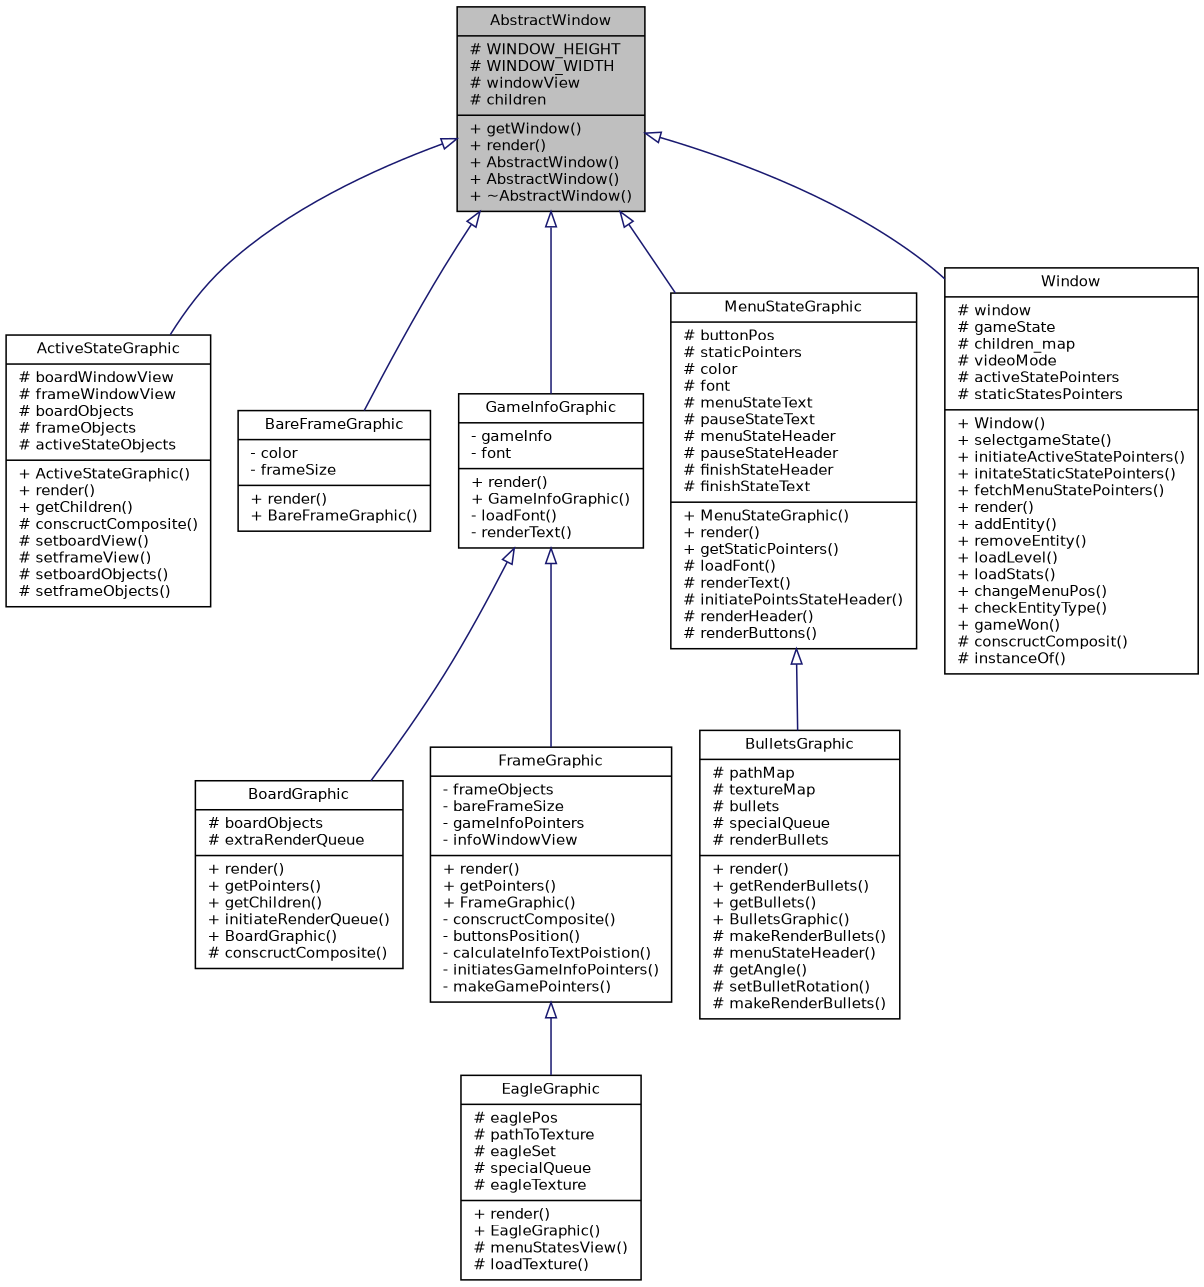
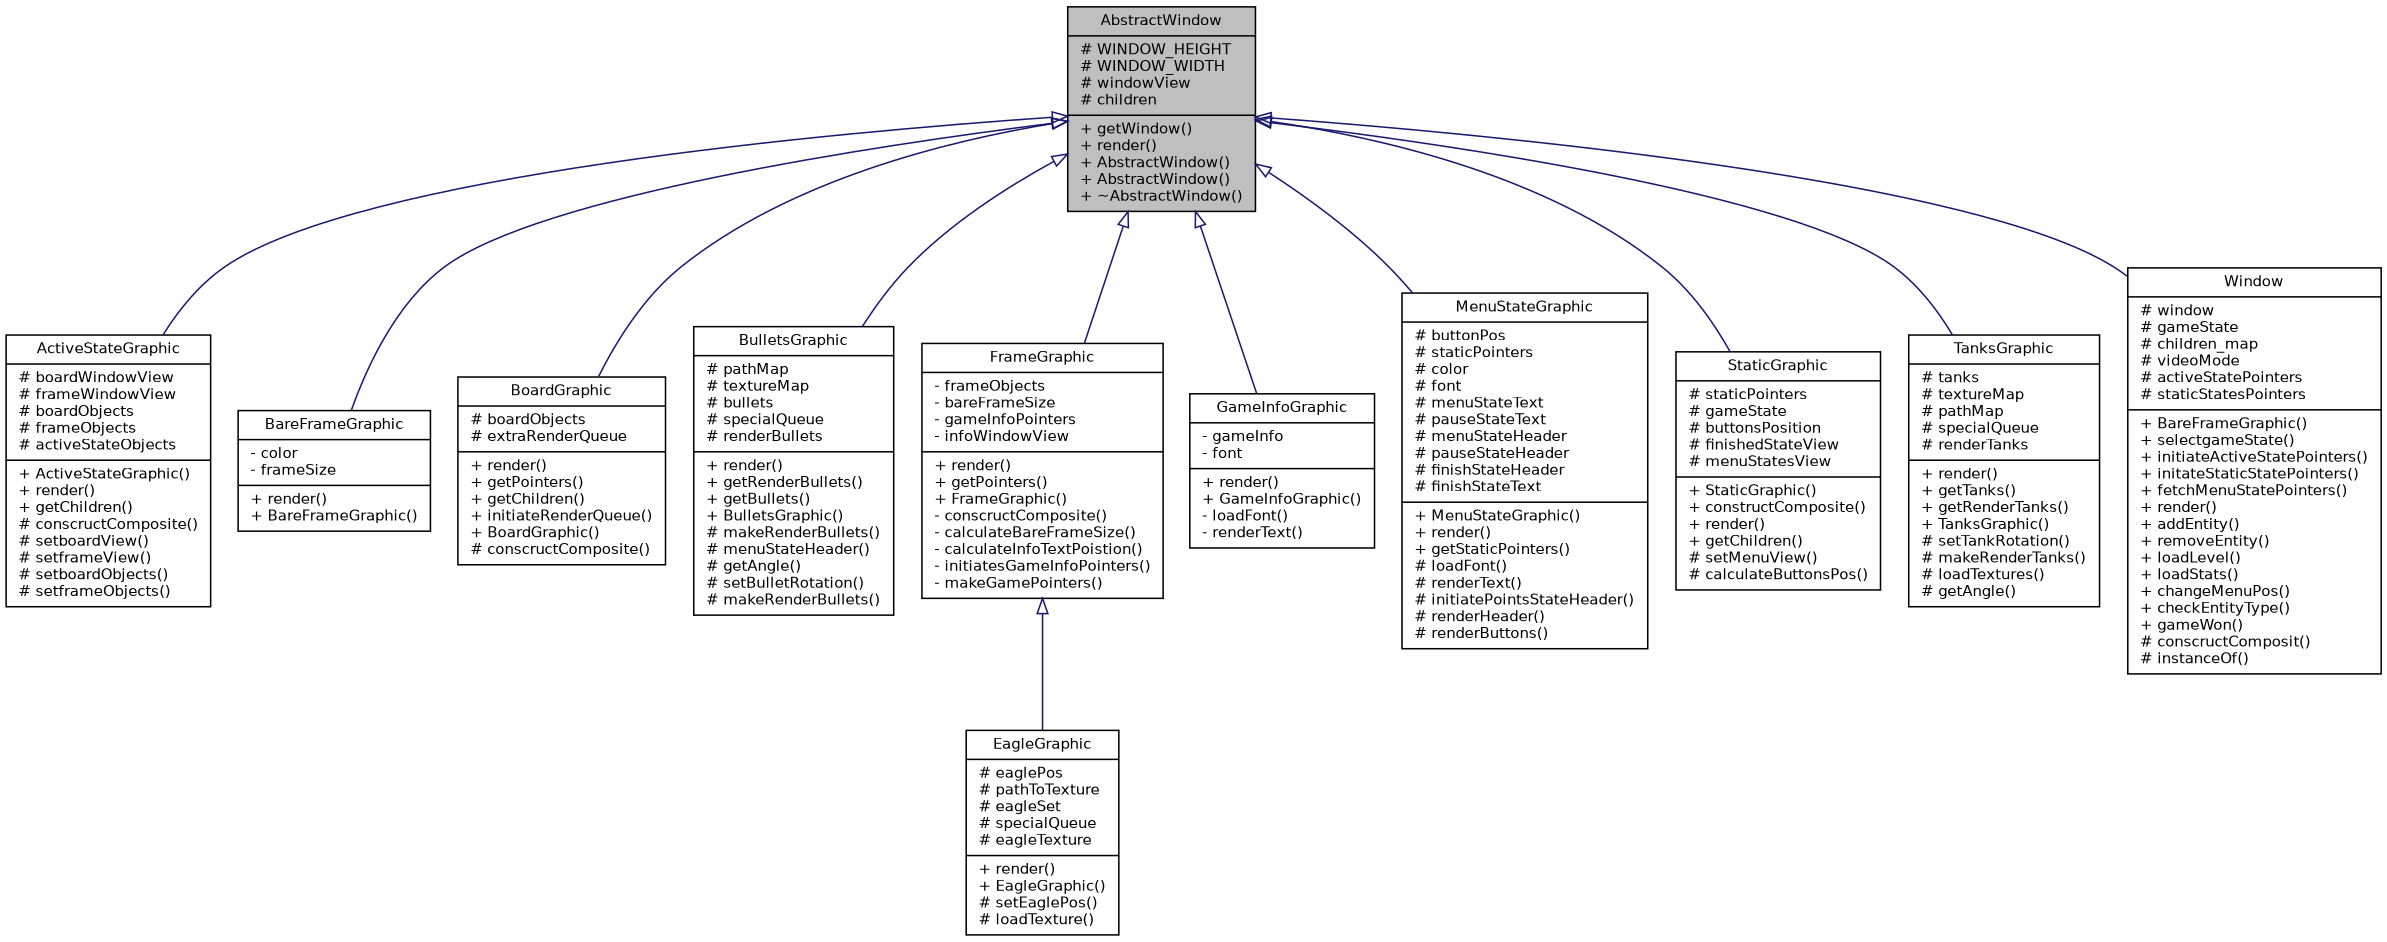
  digraph {
    node [color=black fontname=Helvetica fontsize=10 shape=record]
    edge [arrowtail=onormal color=midnightblue dir=back fontname=Helvetica fontsize=10 labelfontname=Helvetica labelfontsize=10 style=solid]
    n1 [fillcolor=grey75 fontcolor=black height=0.2 label="{AbstractWindow\n|# WINDOW_HEIGHT\l# WINDOW_WIDTH\l# windowView\l# children\l|+ getWindow()\l+ render()\l+ AbstractWindow()\l+ AbstractWindow()\l+ ~AbstractWindow()\l}" style=filled width=0.4]
    n2 [height=0.2 label="{ActiveStateGraphic\n|# boardWindowView\l# frameWindowView\l# boardObjects\l# frameObjects\l# activeStateObjects\l|+ ActiveStateGraphic()\l+ render()\l+ getChildren()\l# conscructComposite()\l# setboardView()\l# setframeView()\l# setboardObjects()\l# setframeObjects()\l}" width=0.4]
    n3 [height=0.2 label="{BareFrameGraphic\n|- color\l- frameSize\l|+ render()\l+ BareFrameGraphic()\l}" width=0.4]
    n4 [height=0.2 label="{BoardGraphic\n|# boardObjects\l# extraRenderQueue\l|+ render()\l+ getPointers()\l+ getChildren()\l+ initiateRenderQueue()\l+ BoardGraphic()\l# conscructComposite()\l}" width=0.4]
    n5 [height=0.2 label="{BulletsGraphic\n|# pathMap\l# textureMap\l# bullets\l# specialQueue\l# renderBullets\l|+ render()\l+ getRenderBullets()\l+ getBullets()\l+ BulletsGraphic()\l# makeRenderBullets()\l# menuStateHeader()\l# getAngle()\l# setBulletRotation()\l# makeRenderBullets()\l}" width=0.4]
-   n6 [height=0.2 label="{FrameGraphic\n|- frameObjects\l- bareFrameSize\l- gameInfoPointers\l- infoWindowView\l|+ render()\l+ getPointers()\l+ FrameGraphic()\l- conscructComposite()\l- buttonsPosition()\l- calculateInfoTextPoistion()\l- initiatesGameInfoPointers()\l- makeGamePointers()\l}" width=0.4]
+   n6 [height=0.2 label="{FrameGraphic\n|- frameObjects\l- bareFrameSize\l- gameInfoPointers\l- infoWindowView\l|+ render()\l+ getPointers()\l+ FrameGraphic()\l- conscructComposite()\l- calculateBareFrameSize()\l- calculateInfoTextPoistion()\l- initiatesGameInfoPointers()\l- makeGamePointers()\l}" width=0.4]
    n7 [height=0.2 label="{GameInfoGraphic\n|- gameInfo\l- font\l|+ render()\l+ GameInfoGraphic()\l- loadFont()\l- renderText()\l}" width=0.4]
    n8 [height=0.2 label="{MenuStateGraphic\n|# buttonPos\l# staticPointers\l# color\l# font\l# menuStateText\l# pauseStateText\l# menuStateHeader\l# pauseStateHeader\l# finishStateHeader\l# finishStateText\l|+ MenuStateGraphic()\l+ render()\l+ getStaticPointers()\l# loadFont()\l# renderText()\l# initiatePointsStateHeader()\l# renderHeader()\l# renderButtons()\l}" width=0.4]
-   n11 [height=0.2 label="{Window\n|# window\l# gameState\l# children_map\l# videoMode\l# activeStatePointers\l# staticStatesPointers\l|+ Window()\l+ selectgameState()\l+ initiateActiveStatePointers()\l+ initateStaticStatePointers()\l+ fetchMenuStatePointers()\l+ render()\l+ addEntity()\l+ removeEntity()\l+ loadLevel()\l+ loadStats()\l+ changeMenuPos()\l+ checkEntityType()\l+ gameWon()\l# conscructComposit()\l# instanceOf()\l}" width=0.4]
-   n12 [height=0.2 label="{EagleGraphic\n|# eaglePos\l# pathToTexture\l# eagleSet\l# specialQueue\l# eagleTexture\l|+ render()\l+ EagleGraphic()\l# menuStatesView()\l# loadTexture()\l}" width=0.4]
+   n9 [height=0.2 label="{StaticGraphic\n|# staticPointers\l# gameState\l# buttonsPosition\l# finishedStateView\l# menuStatesView\l|+ StaticGraphic()\l+ constructComposite()\l+ render()\l+ getChildren()\l# setMenuView()\l# calculateButtonsPos()\l}" width=0.4]
+   n10 [height=0.2 label="{TanksGraphic\n|# tanks\l# textureMap\l# pathMap\l# specialQueue\l# renderTanks\l|+ render()\l+ getTanks()\l+ getRenderTanks()\l+ TanksGraphic()\l# setTankRotation()\l# makeRenderTanks()\l# loadTextures()\l# getAngle()\l}" width=0.4]
+   n11 [height=0.2 label="{Window\n|# window\l# gameState\l# children_map\l# videoMode\l# activeStatePointers\l# staticStatesPointers\l|+ BareFrameGraphic()\l+ selectgameState()\l+ initiateActiveStatePointers()\l+ initateStaticStatePointers()\l+ fetchMenuStatePointers()\l+ render()\l+ addEntity()\l+ removeEntity()\l+ loadLevel()\l+ loadStats()\l+ changeMenuPos()\l+ checkEntityType()\l+ gameWon()\l# conscructComposit()\l# instanceOf()\l}" width=0.4]
+   n12 [height=0.2 label="{EagleGraphic\n|# eaglePos\l# pathToTexture\l# eagleSet\l# specialQueue\l# eagleTexture\l|+ render()\l+ EagleGraphic()\l# setEaglePos()\l# loadTexture()\l}" width=0.4]
    n1 -> n2
    n1 -> n3
-   n7 -> n4
-   n8 -> n5
-   n7 -> n6
+   n1 -> n4
+   n1 -> n5
+   n1 -> n6
    n1 -> n7
    n1 -> n8
+   n1 -> n9
+   n1 -> n10
    n1 -> n11
    n6 -> n12
  }
